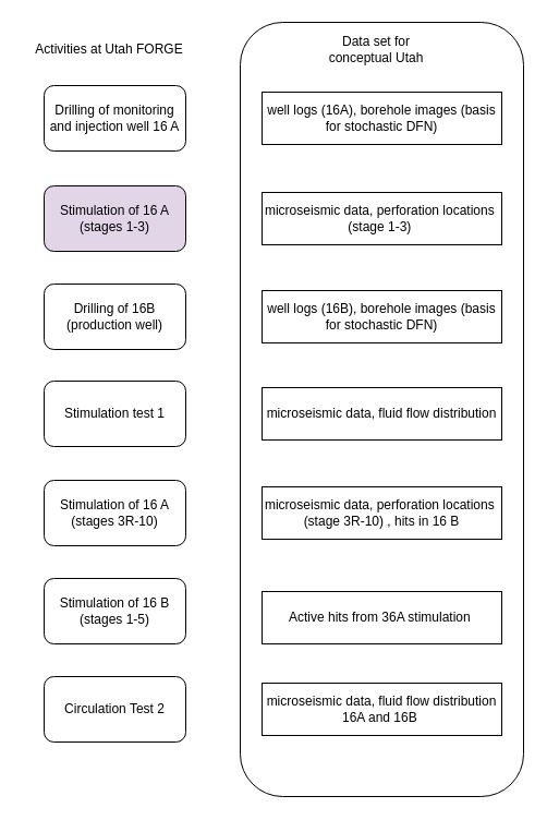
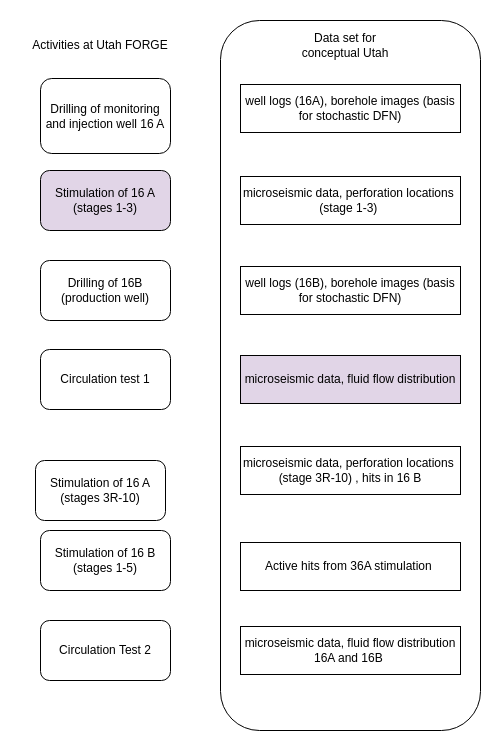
  <mxCell id="0" />
  <mxCell id="1" parent="0" />
- <mxCell id="2" value="Drilling of monitoring and injection well 16 A" style="rounded=1;whiteSpace=wrap;html=1;" vertex="1" parent="1"><mxGeometry x="40" y="78" width="130" height="60" as="geometry" /></mxCell>
+ <mxCell id="2" value="Drilling of monitoring and injection well 16 A" style="rounded=1;whiteSpace=wrap;html=1;" vertex="1" parent="1"><mxGeometry x="40" y="78" width="130" height="75" as="geometry" /></mxCell>
  <mxCell id="3" value="Stimulation of 16 A (stages 1-3)" style="rounded=1;whiteSpace=wrap;html=1;fillColor=#e1d5e7;" vertex="1" parent="1"><mxGeometry x="40" y="170" width="130" height="60" as="geometry" /></mxCell>
  <mxCell id="4" value="Drilling of 16B (production well)" style="rounded=1;whiteSpace=wrap;html=1;" vertex="1" parent="1"><mxGeometry x="40" y="260" width="130" height="60" as="geometry" /></mxCell>
- <mxCell id="5" value="Stimulation test 1" style="rounded=1;whiteSpace=wrap;html=1;" vertex="1" parent="1"><mxGeometry x="40" y="349" width="130" height="60" as="geometry" /></mxCell>
- <mxCell id="6" value="Stimulation of 16 A (stages 3R-10)" style="rounded=1;whiteSpace=wrap;html=1;" vertex="1" parent="1"><mxGeometry x="40" y="440" width="130" height="60" as="geometry" /></mxCell>
+ <mxCell id="5" value="Circulation test 1" style="rounded=1;whiteSpace=wrap;html=1;" vertex="1" parent="1"><mxGeometry x="40" y="349" width="130" height="60" as="geometry" /></mxCell>
+ <mxCell id="6" value="Stimulation of 16 A (stages 3R-10)" style="rounded=1;whiteSpace=wrap;html=1;" vertex="1" parent="1"><mxGeometry x="35" y="460" width="130" height="60" as="geometry" /></mxCell>
  <mxCell id="7" value="Activities at Utah FORGE" style="text;html=1;align=center;verticalAlign=middle;whiteSpace=wrap;rounded=0;" vertex="1" parent="1"><mxGeometry x="20" y="30" width="160" height="30" as="geometry" /></mxCell>
  <mxCell id="8" value="" style="rounded=1;whiteSpace=wrap;html=1;" vertex="1" parent="1"><mxGeometry x="220" y="20" width="260" height="710" as="geometry" /></mxCell>
  <mxCell id="9" value="Stimulation of 16 B (stages 1-5)" style="rounded=1;whiteSpace=wrap;html=1;" vertex="1" parent="1"><mxGeometry x="40" y="530" width="130" height="60" as="geometry" /></mxCell>
  <mxCell id="10" value="Circulation Test 2" style="rounded=1;whiteSpace=wrap;html=1;" vertex="1" parent="1"><mxGeometry x="40" y="620" width="130" height="60" as="geometry" /></mxCell>
  <mxCell id="11" value="Data set for conceptual Utah" style="text;html=1;align=center;verticalAlign=middle;whiteSpace=wrap;rounded=0;" vertex="1" parent="1"><mxGeometry x="290" y="30" width="110" height="30" as="geometry" /></mxCell>
  <mxCell id="12" value="well logs (16A), borehole images (basis for stochastic DFN)" style="rounded=0;whiteSpace=wrap;html=1;" vertex="1" parent="1"><mxGeometry x="240" y="84" width="220" height="48" as="geometry" /></mxCell>
  <mxCell id="13" value="well logs (16B), borehole images (basis for stochastic DFN)" style="rounded=0;whiteSpace=wrap;html=1;" vertex="1" parent="1"><mxGeometry x="240" y="266" width="220" height="48" as="geometry" /></mxCell>
  <mxCell id="14" value="microseismic data, perforation locations&amp;nbsp;&lt;div&gt;(stage 1-3)&amp;nbsp;&lt;/div&gt;" style="rounded=0;whiteSpace=wrap;html=1;" vertex="1" parent="1"><mxGeometry x="240" y="176" width="220" height="48" as="geometry" /></mxCell>
- <mxCell id="15" value="microseismic&amp;nbsp;data, fluid flow distribution" style="rounded=0;whiteSpace=wrap;html=1;" vertex="1" parent="1"><mxGeometry x="240" y="355" width="220" height="48" as="geometry" /></mxCell>
+ <mxCell id="15" value="microseismic&amp;nbsp;data, fluid flow distribution" style="rounded=0;whiteSpace=wrap;html=1;fillColor=#e1d5e7;" vertex="1" parent="1"><mxGeometry x="240" y="355" width="220" height="48" as="geometry" /></mxCell>
  <mxCell id="16" value="microseismic data, perforation locations&amp;nbsp;&lt;div&gt;(stage 3R-10) , hits in 16 B&lt;/div&gt;" style="rounded=0;whiteSpace=wrap;html=1;" vertex="1" parent="1"><mxGeometry x="240" y="446" width="220" height="48" as="geometry" /></mxCell>
  <mxCell id="17" value="Active hits from 36A stimulation&amp;nbsp;" style="rounded=0;whiteSpace=wrap;html=1;" vertex="1" parent="1"><mxGeometry x="240" y="542" width="220" height="48" as="geometry" /></mxCell>
  <mxCell id="18" value="microseismic&amp;nbsp;data, fluid flow distribution 16A and 16B&amp;nbsp;" style="rounded=0;whiteSpace=wrap;html=1;" vertex="1" parent="1"><mxGeometry x="240" y="626" width="220" height="48" as="geometry" /></mxCell>
